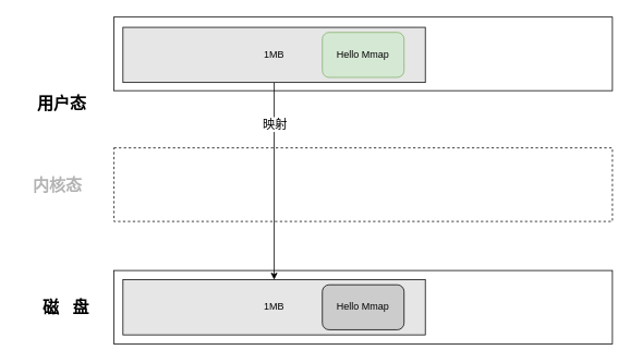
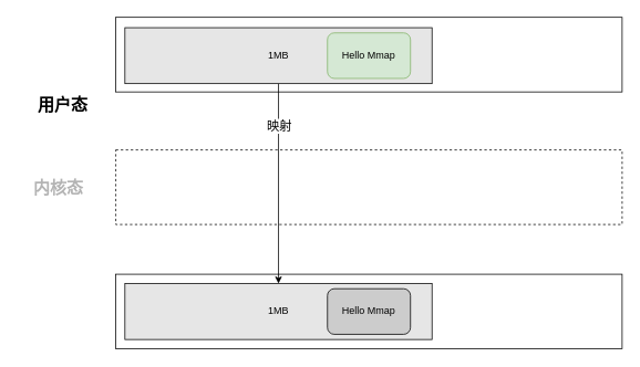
  <mxCell id="0" />
  <mxCell id="1" parent="0" />
  <mxCell id="2" value="" style="rounded=0;whiteSpace=wrap;html=1;sketch=0;dashed=1;" parent="1" vertex="1"><mxGeometry x="139" y="180" width="610" height="90" as="geometry" /></mxCell>
  <mxCell id="3" value="" style="rounded=0;whiteSpace=wrap;html=1;sketch=0;" parent="1" vertex="1"><mxGeometry x="139" y="330" width="610" height="90" as="geometry" /></mxCell>
  <mxCell id="4" value="1MB" style="rounded=0;whiteSpace=wrap;html=1;fillColor=#E6E6E6;" vertex="1" parent="1"><mxGeometry x="150" y="341.25" width="370" height="67.5" as="geometry" /></mxCell>
  <mxCell id="5" value="" style="rounded=0;whiteSpace=wrap;html=1;sketch=0;" parent="1" vertex="1"><mxGeometry x="139" y="20" width="610" height="90" as="geometry" /></mxCell>
  <mxCell id="6" style="edgeStyle=orthogonalEdgeStyle;rounded=0;orthogonalLoop=1;jettySize=auto;html=1;exitX=0.5;exitY=1;exitDx=0;exitDy=0;" edge="1" parent="1" source="8" target="4"><mxGeometry relative="1" as="geometry" /></mxCell>
  <mxCell id="7" value="&lt;font style=&quot;font-size: 15px&quot;&gt;映射&lt;/font&gt;" style="edgeLabel;html=1;align=center;verticalAlign=middle;resizable=0;points=[];" vertex="1" connectable="0" parent="6"><mxGeometry x="-0.668" relative="1" as="geometry"><mxPoint y="10" as="offset" /></mxGeometry></mxCell>
  <mxCell id="8" value="1MB" style="rounded=0;whiteSpace=wrap;html=1;fillColor=#E6E6E6;" vertex="1" parent="1"><mxGeometry x="150" y="32.5" width="370" height="67.5" as="geometry" /></mxCell>
  <mxCell id="9" value="&lt;font style=&quot;font-size: 20px&quot;&gt;用户态&lt;/font&gt;" style="text;strokeColor=none;fillColor=none;html=1;fontSize=24;fontStyle=1;verticalAlign=middle;align=center;rounded=0;sketch=0;" parent="1" vertex="1"><mxGeometry x="25" y="105" width="100" height="40" as="geometry" /></mxCell>
  <mxCell id="10" value="&lt;font style=&quot;font-size: 20px&quot; color=&quot;#b3b3b3&quot;&gt;内核态&lt;/font&gt;" style="text;strokeColor=none;fillColor=none;html=1;fontSize=24;fontStyle=1;verticalAlign=middle;align=center;rounded=0;sketch=0;dashed=1;horizontal=1;whiteSpace=wrap;" parent="1" vertex="1"><mxGeometry x="20" y="205" width="100" height="40" as="geometry" /></mxCell>
- <mxCell id="11" value="&lt;font style=&quot;font-size: 20px&quot;&gt;磁&amp;nbsp; &amp;nbsp;盘&lt;/font&gt;" style="text;strokeColor=none;fillColor=none;html=1;fontSize=24;fontStyle=1;verticalAlign=middle;align=center;rounded=0;sketch=0;" parent="1" vertex="1"><mxGeometry x="30" y="355" width="100" height="40" as="geometry" /></mxCell>
  <mxCell id="12" value="Hello Mmap" style="rounded=1;whiteSpace=wrap;html=1;sketch=0;fillColor=#d5e8d4;strokeColor=#82b366;" parent="1" vertex="1"><mxGeometry x="394" y="38.75" width="100" height="55" as="geometry" /></mxCell>
  <mxCell id="13" value="Hello Mmap" style="rounded=1;whiteSpace=wrap;html=1;sketch=0;fillColor=#CCCCCC;" parent="1" vertex="1"><mxGeometry x="394" y="347.5" width="100" height="55" as="geometry" /></mxCell>
